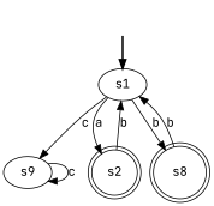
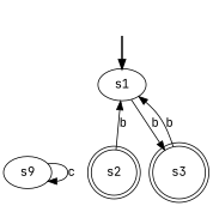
  digraph {
    fontname="JetBrains Mono"
    node [fontname="JetBrains Mono"]
    edge [fontname="JetBrains Mono"]
    fake [style=invisible]
    s1 [root=true]
    n3 [label=s9]
    s2 [shape=doublecircle]
-   s3 [shape=doublecircle label=s8]
+   s3 [shape=doublecircle]
    fake -> s1 [style=bold]
-   s1 -> n3 [label=c]
-   s1 -> s2 [label=a]
    s1 -> s3 [label=b]
    n3 -> n3 [label=c]
    s2 -> s1 [label=b]
    s3 -> s1 [label=b]
  }
